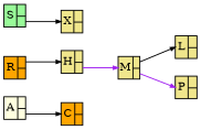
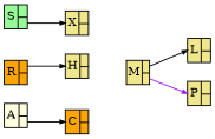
  digraph {
    rankdir=LR
    splines=polyline
    node [fillcolor=khaki fixedsize=true fontsize=11 shape=record style=filled]
    edge [arrowsize=0.5 color=black headport=f1 minlen=1 tailport=f2]
    n1 [fillcolor=lightyellow height=.3 label="{<f1> A| {<f0> | <f2>}}" width=.3]
    n2 [fillcolor=orange height=.3 label="{<f1> C| {<f0> | <f2>}}" width=.3]
    n3 [fillcolor=orange height=.3 label="{<f1> R| {<f0> | <f2>}}" width=.3]
    n4 [height=.3 label="{<f1> H| {<f0> | <f2>}}" width=.3]
    n5 [height=.3 label="{<f1> M| {<f0> | <f2>}}" width=.3]
    n6 [height=.3 label="{<f1> L| {<f0> | <f2>}}" width=.3]
    n7 [height=.3 label="{<f1> P| {<f0> | <f2>}}" width=.3]
    n8 [fillcolor=palegreen height=.3 label="{<f1> S| {<f0> | <f2>}}" width=.3]
    n9 [height=.3 label="{<f1> X| {<f0> | <f2>}}" width=.3]
    n1 -> n2
    n3 -> n4 [tailport=f0]
-   n4 -> n5 [color=purple]
    n5 -> n6 [tailport=f0]
    n5 -> n7 [color=purple]
    n8 -> n9
  }
